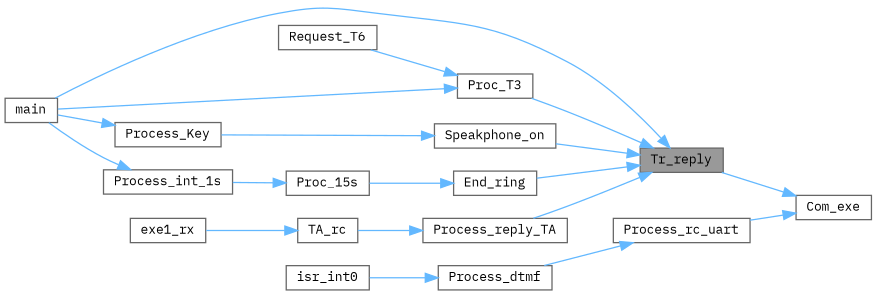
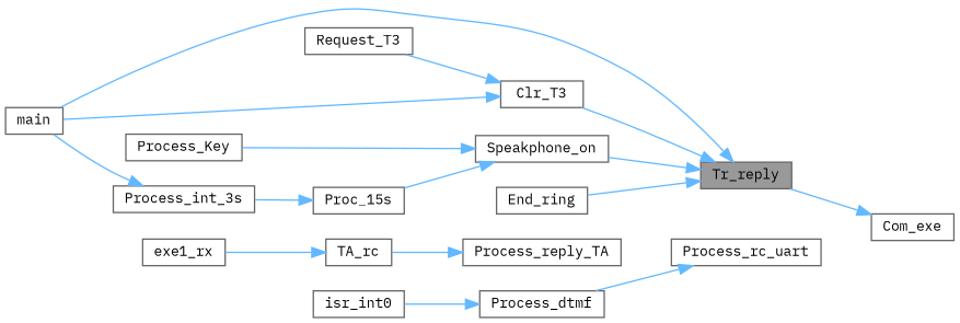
  digraph {
    fontname="IBM Plex Mono"
    rankdir=RL
    node [color=grey40 fillcolor=white fontname="IBM Plex Mono" fontsize=10 shape=box style=filled]
    edge [color=steelblue1 dir=back fontname="IBM Plex Mono" fontsize=10 labelfontname=Helvetica labelfontsize=10 style=solid]
    n1 [color=gray40 fillcolor=grey60 fontcolor=black height=0.2 label=Tr_reply width=0.4]
-   n2 [height=0.2 label=Proc_T3 width=0.4]
+   n2 [height=0.2 label=Clr_T3 width=0.4]
    n3 [height=0.2 label=main width=0.4]
    n4 [height=0.2 label=End_ring width=0.4]
    n5 [height=0.2 label=Process_reply_TA width=0.4]
    n6 [height=0.2 label=Speakphone_on width=0.4]
-   n7 [height=0.2 label=Request_T6 width=0.4]
+   n7 [height=0.2 label=Request_T3 width=0.4]
    n8 [height=0.2 label=Com_exe width=0.4]
    n9 [height=0.2 label=Process_rc_uart width=0.4]
    n10 [height=0.2 label=Proc_15s width=0.4]
    n11 [height=0.2 label=TA_rc width=0.4]
    n12 [height=0.2 label=Process_Key width=0.4]
    n13 [height=0.2 label=Process_dtmf width=0.4]
    n14 [height=0.2 label=isr_int0 width=0.4]
-   n15 [height=0.2 label=Process_int_1s width=0.4]
+   n15 [height=0.2 label=Process_int_3s width=0.4]
    n16 [height=0.2 label=exe1_rx width=0.4]
    n1 -> n2
    n1 -> n3
    n1 -> n4
-   n1 -> n5
    n1 -> n6
    n2 -> n3
    n2 -> n7
-   n4 -> n10
+   n6 -> n10
    n5 -> n11
    n6 -> n12
    n8 -> n1
-   n8 -> n9
    n9 -> n13
    n10 -> n15
    n11 -> n16
-   n12 -> n3
    n13 -> n14
    n15 -> n3
  }
